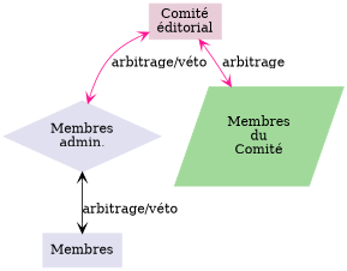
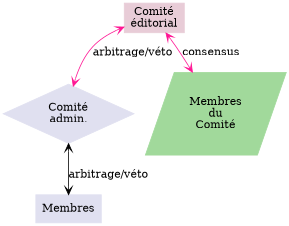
  digraph {
    rankdir=TB
    node [color="#e0e0f0" shape=box style=filled]
    edge [arrowhead=vee arrowtail=vee color=deeppink dir=both]
-   n1 [label="Membres\nadmin." shape=diamond]
+   n1 [label="Comité\nadmin." shape=diamond]
    n2 [label=Membres]
    n3 [color="#e8ccd7" label="Comité\néditorial"]
    n4 [color="#a1d99b" label="Membres\ndu\nComité" shape=parallelogram]
    n1 -> n2 [color=black label="arbitrage/véto"]
    n3 -> n1 [label="arbitrage/véto"]
-   n3 -> n4 [label=arbitrage]
+   n3 -> n4 [label=consensus]
  }
